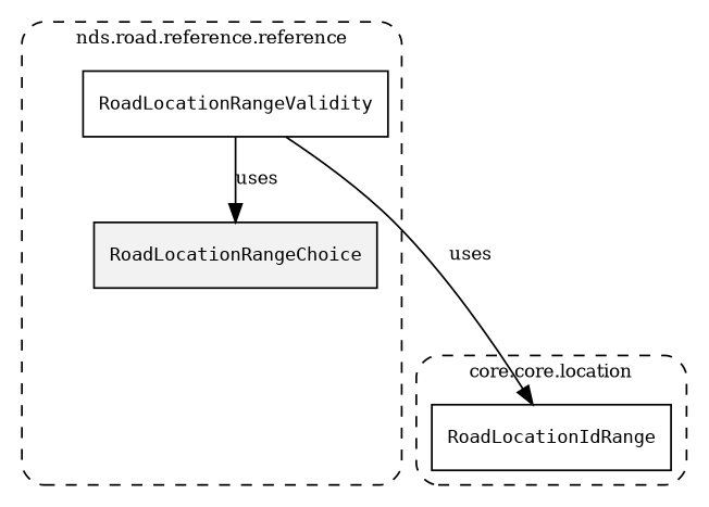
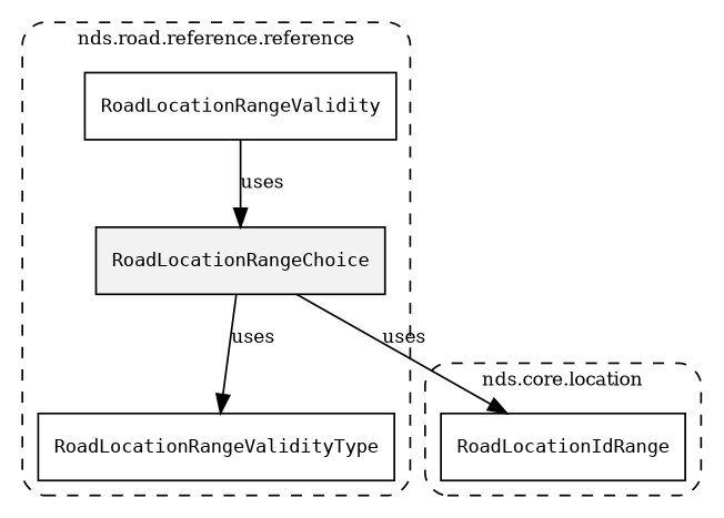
  digraph {
    fontsize=10
    rankdir=TB
    node [fontsize=10 shape=box]
    edge [fontsize=10]
    n1 [fillcolor="#0000000D" label=<<font face="monospace"><table align="center" border="0" cellspacing="0" cellpadding="0"><tr><td href="../../../content/packages/nds.road.reference.location.html#Choice-RoadLocationRangeChoice" title="Choice defined in nds.road.reference.location">RoadLocationRangeChoice</td></tr></table></font>> style=filled]
+   n2 [label=<<font face="monospace"><table align="center" border="0" cellspacing="0" cellpadding="0"><tr><td href="../../../content/packages/nds.road.reference.location.html#Enum-RoadLocationRangeValidityType" title="Enum defined in nds.road.reference.location">RoadLocationRangeValidityType</td></tr></table></font>>]
    n3 [label=<<font face="monospace"><table align="center" border="0" cellspacing="0" cellpadding="0"><tr><td href="../../../content/packages/nds.road.reference.location.html#Structure-RoadLocationRangeValidity" title="Structure defined in nds.road.reference.location">RoadLocationRangeValidity</td></tr></table></font>>]
    n4 [label=<<font face="monospace"><table align="center" border="0" cellspacing="0" cellpadding="0"><tr><td href="../../../content/packages/nds.core.location.html#Structure-RoadLocationIdRange" title="Structure defined in nds.core.location">RoadLocationIdRange</td></tr></table></font>>]
    subgraph cluster_1 {
      label="nds.road.reference.reference"
      style="dashed, rounded"
      n1
+     n2
      n3
    }
    subgraph cluster_2 {
-     label="core.core.location"
+     label="nds.core.location"
      style="dashed, rounded"
      n4
    }
-   n3 -> n4 [label=uses]
+   n1 -> n2 [label=uses]
+   n1 -> n4 [label=uses]
    n3 -> n1 [label=uses]
  }
